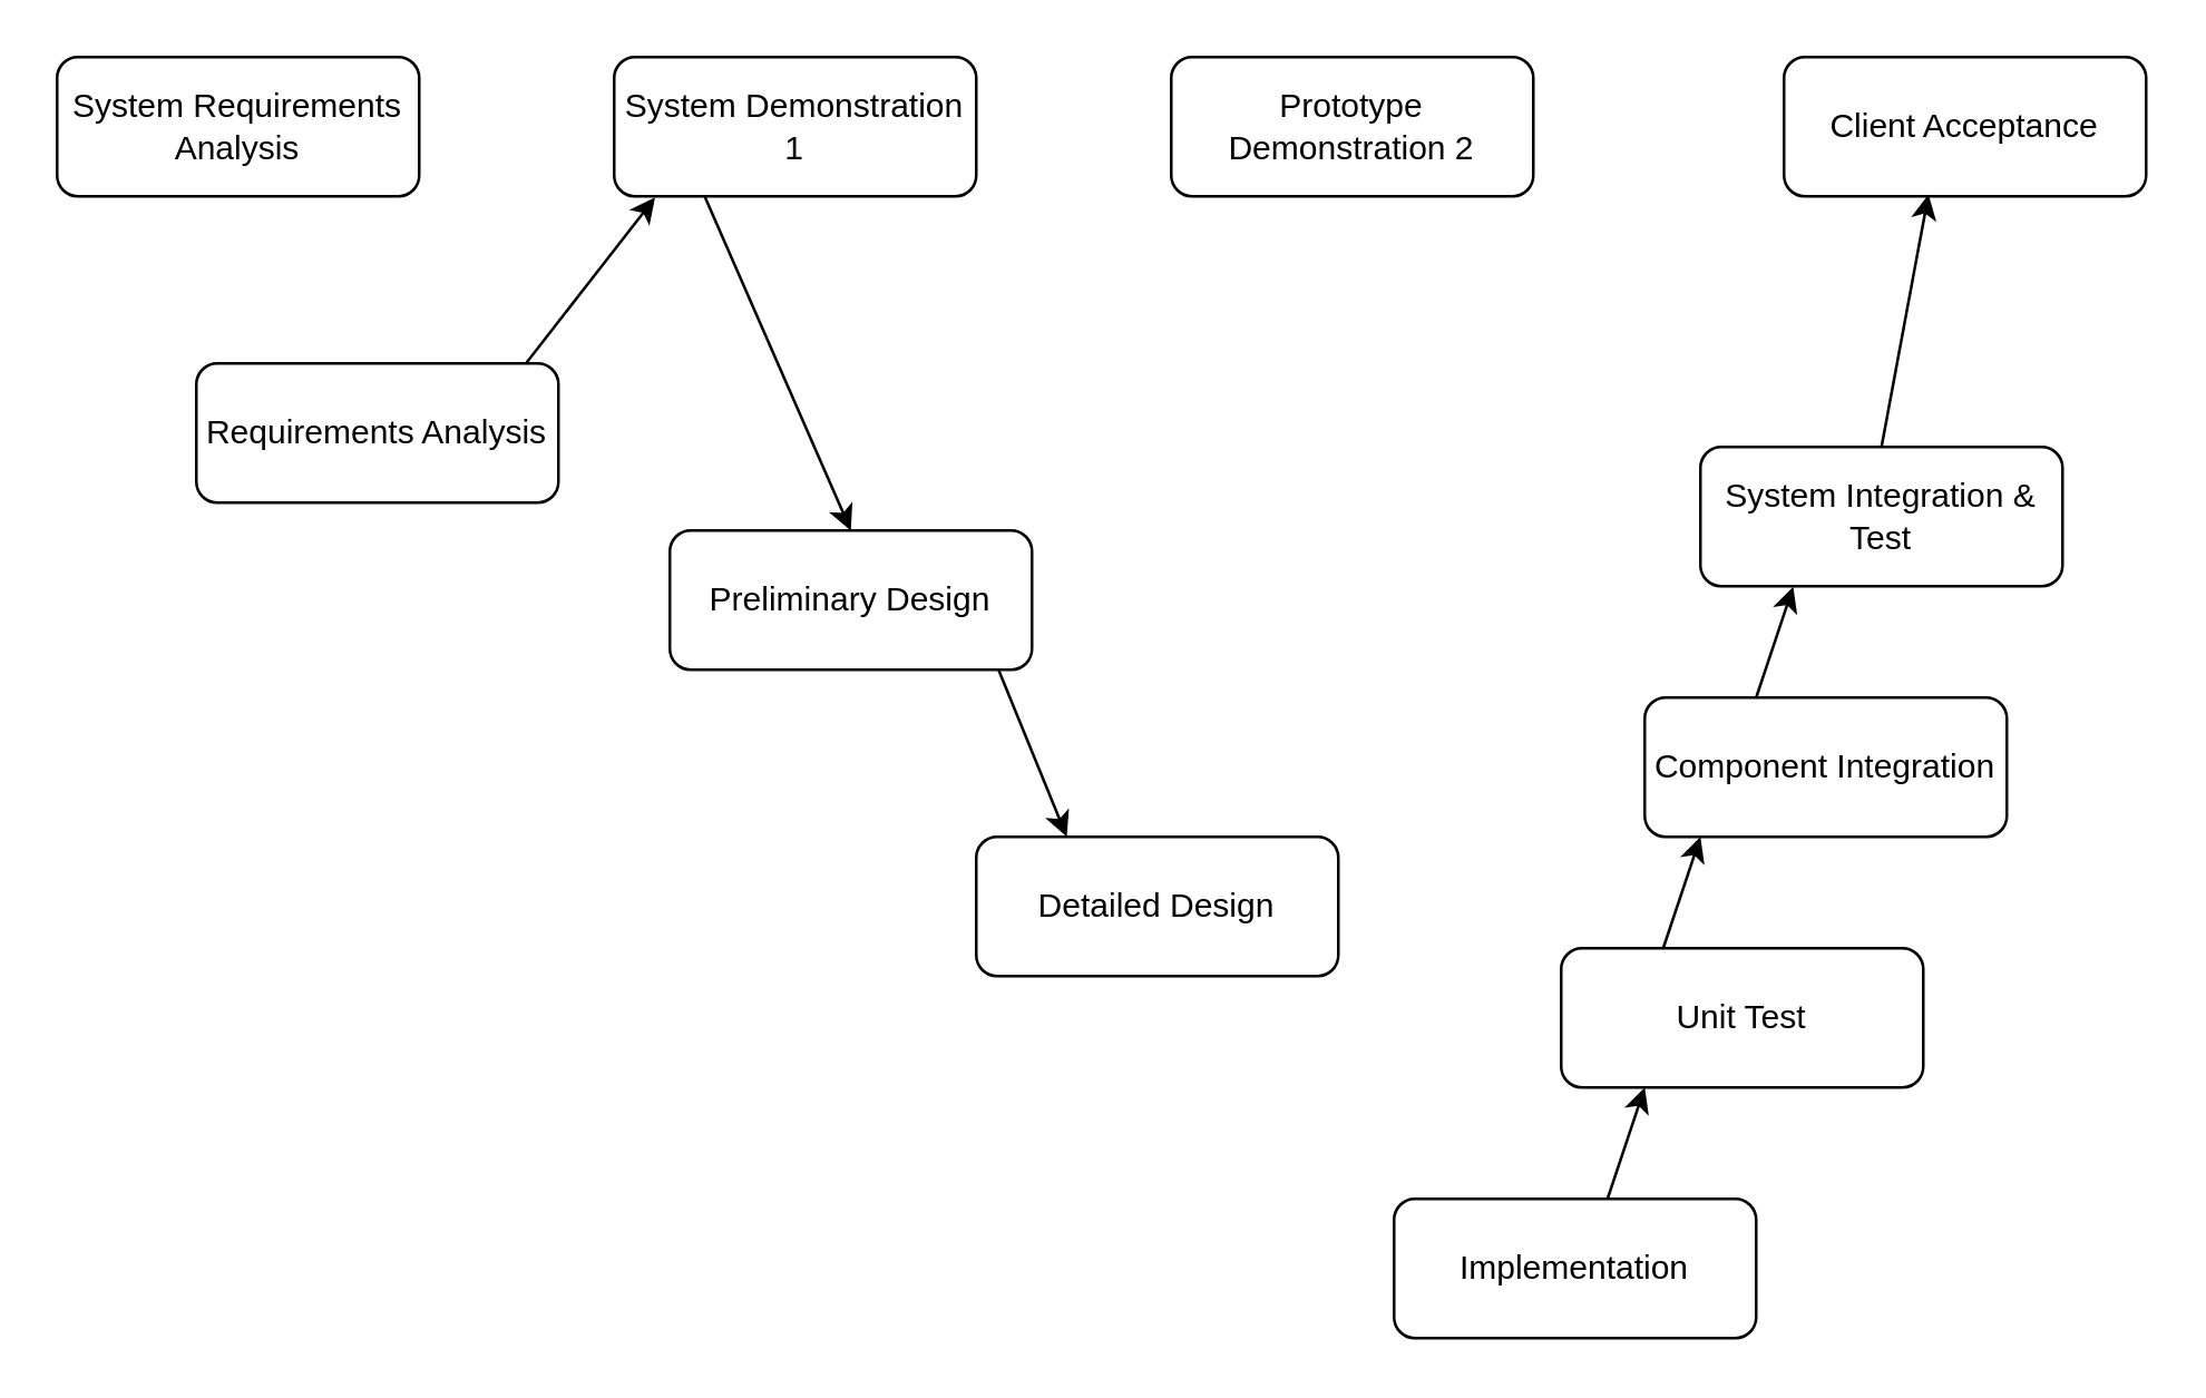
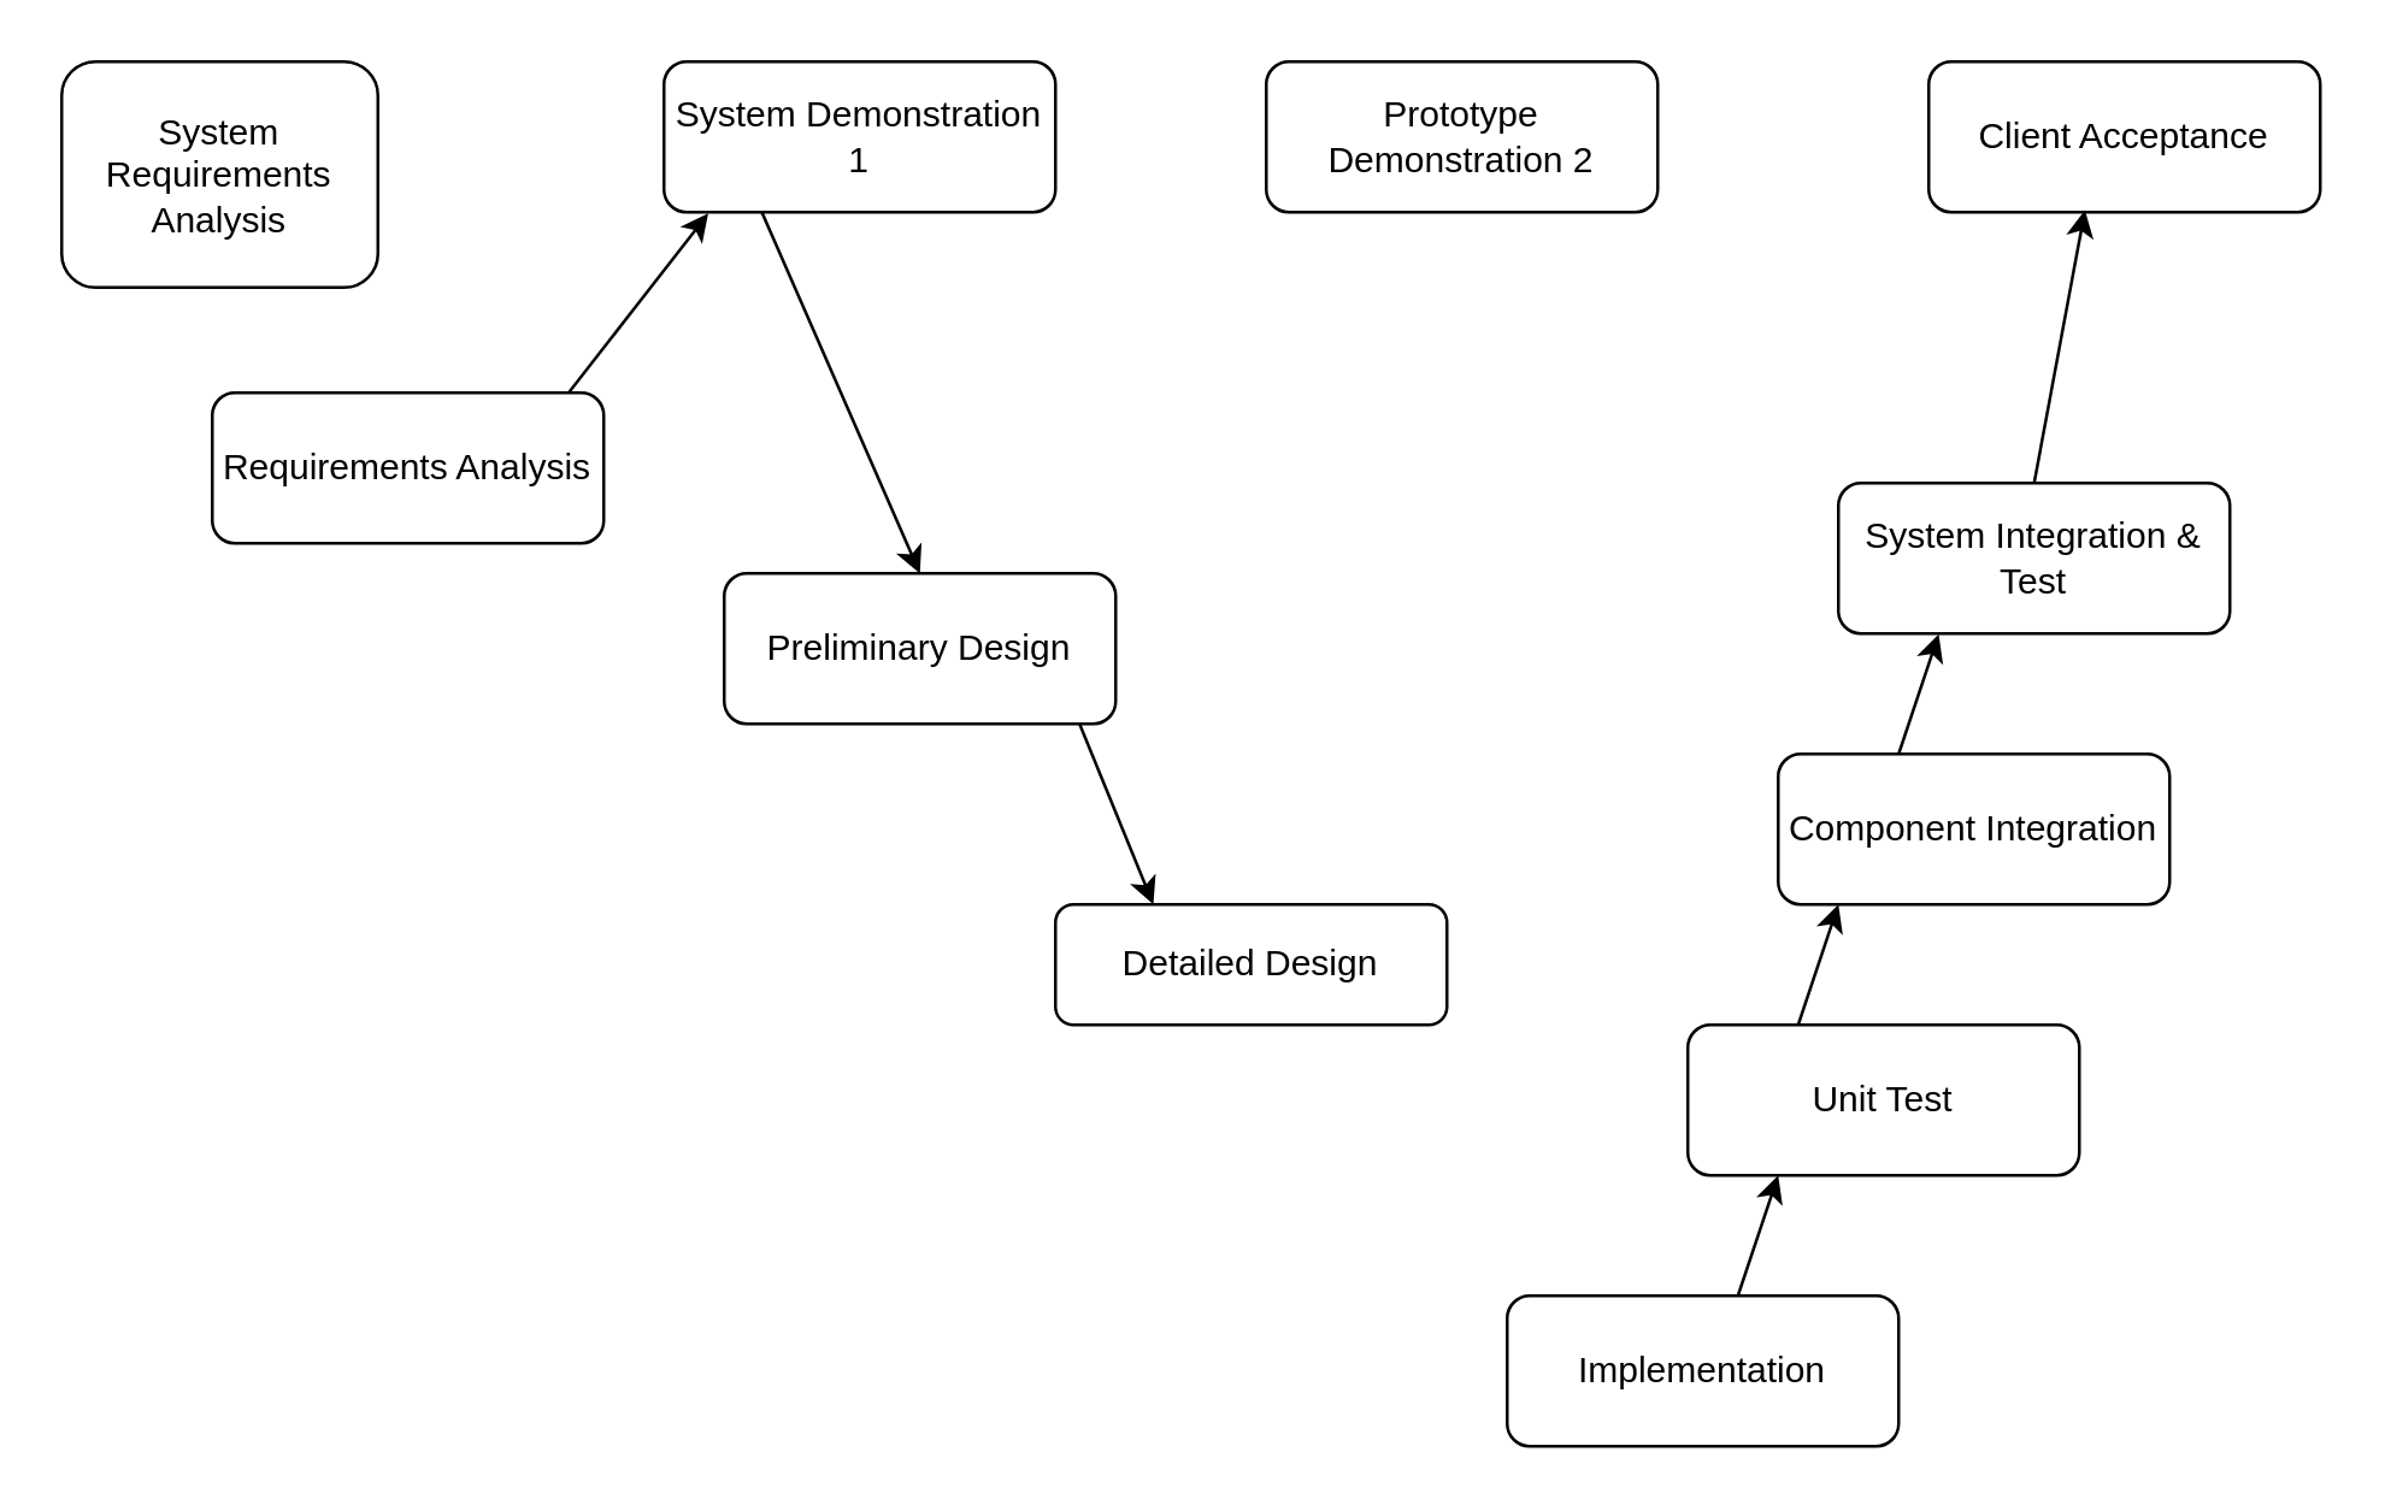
  <mxCell id="0" />
  <mxCell id="1" parent="0" />
- <mxCell id="2" value="System Requirements Analysis" style="rounded=1;whiteSpace=wrap;html=1;" vertex="1" parent="1"><mxGeometry x="20" y="20" width="130" height="50" as="geometry" /></mxCell>
+ <mxCell id="2" value="System Requirements Analysis" style="rounded=1;whiteSpace=wrap;html=1;" vertex="1" parent="1"><mxGeometry x="20" y="20" width="105" height="75" as="geometry" /></mxCell>
  <mxCell id="3" value="Requirements Analysis" style="rounded=1;whiteSpace=wrap;html=1;" vertex="1" parent="1"><mxGeometry x="70" y="130" width="130" height="50" as="geometry" /></mxCell>
  <mxCell id="4" value="System Demonstration 1" style="rounded=1;whiteSpace=wrap;html=1;" vertex="1" parent="1"><mxGeometry x="220" y="20" width="130" height="50" as="geometry" /></mxCell>
  <mxCell id="5" value="Preliminary Design" style="rounded=1;whiteSpace=wrap;html=1;" vertex="1" parent="1"><mxGeometry x="240" y="190" width="130" height="50" as="geometry" /></mxCell>
  <mxCell id="6" value="Prototype Demonstration 2" style="rounded=1;whiteSpace=wrap;html=1;" vertex="1" parent="1"><mxGeometry x="420" y="20" width="130" height="50" as="geometry" /></mxCell>
  <mxCell id="7" value="Implementation" style="rounded=1;whiteSpace=wrap;html=1;" vertex="1" parent="1"><mxGeometry x="500" y="430" width="130" height="50" as="geometry" /></mxCell>
  <mxCell id="8" value="Unit Test" style="rounded=1;whiteSpace=wrap;html=1;" vertex="1" parent="1"><mxGeometry x="560" y="340" width="130" height="50" as="geometry" /></mxCell>
  <mxCell id="9" value="Component Integration" style="rounded=1;whiteSpace=wrap;html=1;" vertex="1" parent="1"><mxGeometry x="590" y="250" width="130" height="50" as="geometry" /></mxCell>
  <mxCell id="10" value="System Integration &amp;amp; Test" style="rounded=1;whiteSpace=wrap;html=1;" vertex="1" parent="1"><mxGeometry x="610" y="160" width="130" height="50" as="geometry" /></mxCell>
  <mxCell id="11" value="Client Acceptance" style="rounded=1;whiteSpace=wrap;html=1;" vertex="1" parent="1"><mxGeometry x="640" y="20" width="130" height="50" as="geometry" /></mxCell>
  <mxCell id="12" value="" style="endArrow=classic;html=1;rounded=0;exitX=0.912;exitY=-0.006;exitDx=0;exitDy=0;entryX=0.113;entryY=1.009;entryDx=0;entryDy=0;entryPerimeter=0;exitPerimeter=0;" edge="1" parent="1" source="3" target="4"><mxGeometry width="50" height="50" relative="1" as="geometry"><mxPoint x="200" y="80" as="sourcePoint" /><mxPoint x="217.5" y="140" as="targetPoint" /></mxGeometry></mxCell>
  <mxCell id="13" value="" style="endArrow=classic;html=1;rounded=0;exitX=0.25;exitY=1;exitDx=0;exitDy=0;entryX=0.5;entryY=0;entryDx=0;entryDy=0;" edge="1" parent="1" source="4" target="5"><mxGeometry width="50" height="50" relative="1" as="geometry"><mxPoint x="276.25" y="80" as="sourcePoint" /><mxPoint x="293.75" y="140" as="targetPoint" /></mxGeometry></mxCell>
- <mxCell id="14" value="Detailed Design" style="rounded=1;whiteSpace=wrap;html=1;" vertex="1" parent="1"><mxGeometry x="350" y="300" width="130" height="50" as="geometry" /></mxCell>
+ <mxCell id="14" value="Detailed Design" style="rounded=1;whiteSpace=wrap;html=1;" vertex="1" parent="1"><mxGeometry x="350" y="300" width="130" height="40" as="geometry" /></mxCell>
  <mxCell id="15" value="" style="endArrow=classic;html=1;rounded=0;exitX=0.5;exitY=1;exitDx=0;exitDy=0;entryX=0.25;entryY=0;entryDx=0;entryDy=0;" edge="1" parent="1" target="14"><mxGeometry width="50" height="50" relative="1" as="geometry"><mxPoint x="358" y="240" as="sourcePoint" /><mxPoint x="375.5" y="300" as="targetPoint" /></mxGeometry></mxCell>
  <mxCell id="16" value="" style="endArrow=classic;html=1;rounded=0;exitX=0.59;exitY=-0.004;exitDx=0;exitDy=0;exitPerimeter=0;" edge="1" parent="1" source="7"><mxGeometry width="50" height="50" relative="1" as="geometry"><mxPoint x="593.87" y="405" as="sourcePoint" /><mxPoint x="590" y="390" as="targetPoint" /></mxGeometry></mxCell>
  <mxCell id="17" value="" style="endArrow=classic;html=1;rounded=0;exitX=0.5;exitY=0;exitDx=0;exitDy=0;entryX=0.399;entryY=0.986;entryDx=0;entryDy=0;entryPerimeter=0;" edge="1" parent="1" source="10" target="11"><mxGeometry width="50" height="50" relative="1" as="geometry"><mxPoint x="643.87" y="159.25" as="sourcePoint" /><mxPoint x="690" y="100" as="targetPoint" /></mxGeometry></mxCell>
  <mxCell id="18" value="" style="endArrow=classic;html=1;rounded=0;exitX=0.59;exitY=-0.004;exitDx=0;exitDy=0;exitPerimeter=0;" edge="1" parent="1"><mxGeometry width="50" height="50" relative="1" as="geometry"><mxPoint x="596.7" y="339.8" as="sourcePoint" /><mxPoint x="610" y="300" as="targetPoint" /></mxGeometry></mxCell>
  <mxCell id="19" value="" style="endArrow=classic;html=1;rounded=0;exitX=0.59;exitY=-0.004;exitDx=0;exitDy=0;exitPerimeter=0;" edge="1" parent="1"><mxGeometry width="50" height="50" relative="1" as="geometry"><mxPoint x="630" y="250" as="sourcePoint" /><mxPoint x="643.3" y="210.2" as="targetPoint" /></mxGeometry></mxCell>
